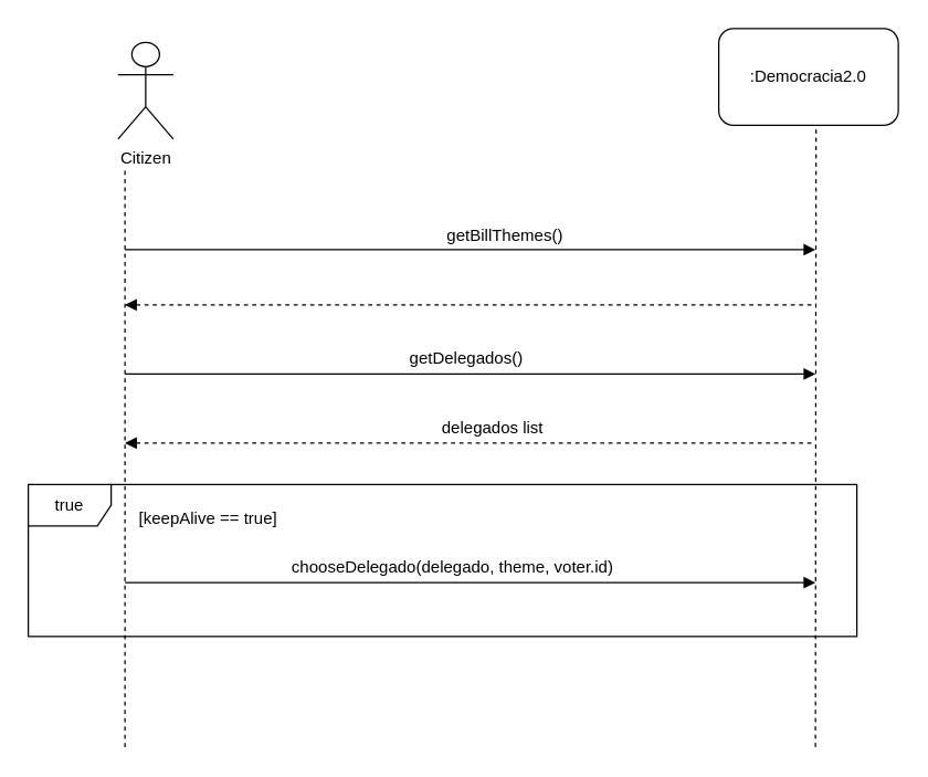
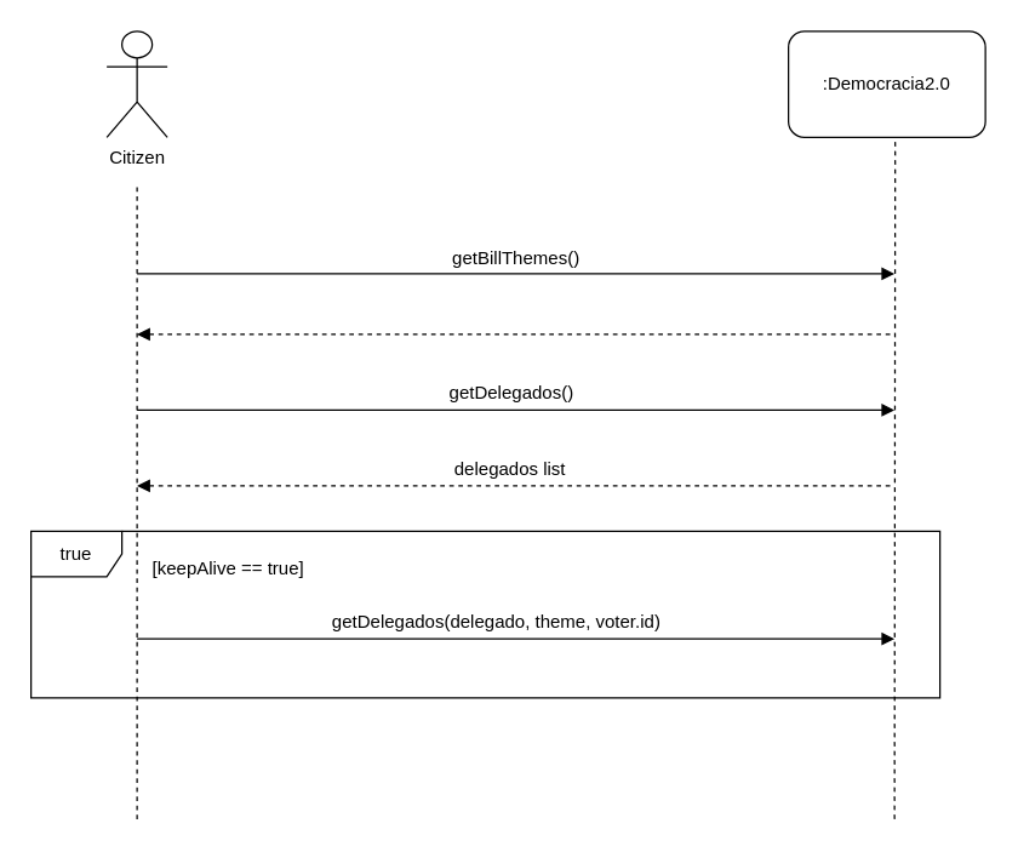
  <mxCell id="0" />
  <mxCell id="1" parent="0" />
- <mxCell id="2" value="Citizen" style="shape=umlActor;verticalLabelPosition=bottom;verticalAlign=top;html=1;outlineConnect=0;" vertex="1" parent="1"><mxGeometry x="85" y="30" width="40" height="70" as="geometry" /></mxCell>
+ <mxCell id="2" value="Citizen" style="shape=umlActor;verticalLabelPosition=bottom;verticalAlign=top;html=1;outlineConnect=0;" vertex="1" parent="1"><mxGeometry x="70" y="20" width="40" height="70" as="geometry" /></mxCell>
  <mxCell id="3" value=":Democracia2.0" style="whiteSpace=wrap;html=1;rounded=1;" vertex="1" parent="1"><mxGeometry x="520" y="20" width="130" height="70" as="geometry" /></mxCell>
  <mxCell id="4" value="" style="endArrow=none;dashed=1;html=1;rounded=0;" edge="1" parent="1"><mxGeometry width="50" height="50" relative="1" as="geometry"><mxPoint x="90" y="540" as="sourcePoint" /><mxPoint x="90" y="120" as="targetPoint" /></mxGeometry></mxCell>
  <mxCell id="5" value="" style="endArrow=none;dashed=1;html=1;rounded=0;entryX=0.542;entryY=1.02;entryDx=0;entryDy=0;entryPerimeter=0;" edge="1" parent="1" target="3"><mxGeometry width="50" height="50" relative="1" as="geometry"><mxPoint x="590" y="540" as="sourcePoint" /><mxPoint x="590" y="100" as="targetPoint" /></mxGeometry></mxCell>
  <mxCell id="6" value="" style="endArrow=block;html=1;rounded=0;endFill=1;" edge="1" parent="1"><mxGeometry x="0.001" y="10" width="50" height="50" relative="1" as="geometry"><mxPoint x="90" y="180" as="sourcePoint" /><mxPoint x="590" y="180" as="targetPoint" /><Array as="points"><mxPoint x="340" y="180" /></Array><mxPoint as="offset" /></mxGeometry></mxCell>
- <mxCell id="7" value="getBillThemes()" style="text;html=1;align=center;verticalAlign=middle;resizable=0;points=[];autosize=1;strokeColor=none;fillColor=none;" vertex="1" parent="1"><mxGeometry x="310" y="155" width="110" height="30" as="geometry" /></mxCell>
+ <mxCell id="7" value="getBillThemes()" style="text;html=1;align=center;verticalAlign=middle;resizable=0;points=[];autosize=1;strokeColor=none;fillColor=none;" vertex="1" parent="1"><mxGeometry x="285" y="155" width="110" height="30" as="geometry" /></mxCell>
  <mxCell id="8" value="" style="endArrow=none;dashed=1;html=1;rounded=0;startArrow=block;startFill=1;" edge="1" parent="1"><mxGeometry width="50" height="50" relative="1" as="geometry"><mxPoint x="90" y="220" as="sourcePoint" /><mxPoint x="590" y="220" as="targetPoint" /></mxGeometry></mxCell>
  <mxCell id="9" value="" style="endArrow=block;html=1;rounded=0;endFill=1;" edge="1" parent="1"><mxGeometry x="0.001" y="10" width="50" height="50" relative="1" as="geometry"><mxPoint x="90" y="270" as="sourcePoint" /><mxPoint x="590" y="270" as="targetPoint" /><Array as="points"><mxPoint x="340" y="270" /></Array><mxPoint as="offset" /></mxGeometry></mxCell>
  <mxCell id="10" value="getDelegados()" style="text;html=1;align=center;verticalAlign=middle;resizable=0;points=[];autosize=1;strokeColor=none;fillColor=none;" vertex="1" parent="1"><mxGeometry x="282" y="244" width="110" height="30" as="geometry" /></mxCell>
  <mxCell id="11" value="" style="endArrow=none;dashed=1;html=1;rounded=0;startArrow=block;startFill=1;" edge="1" parent="1"><mxGeometry width="50" height="50" relative="1" as="geometry"><mxPoint x="90" y="320" as="sourcePoint" /><mxPoint x="590" y="320" as="targetPoint" /></mxGeometry></mxCell>
- <mxCell id="12" value="delegados list" style="text;html=1;align=center;verticalAlign=middle;resizable=0;points=[];autosize=1;strokeColor=none;fillColor=none;" vertex="1" parent="1"><mxGeometry x="306" y="294" width="100" height="30" as="geometry" /></mxCell>
+ <mxCell id="12" value="delegados list" style="text;html=1;align=center;verticalAlign=middle;resizable=0;points=[];autosize=1;strokeColor=none;fillColor=none;" vertex="1" parent="1"><mxGeometry x="286" y="294" width="100" height="30" as="geometry" /></mxCell>
  <mxCell id="13" value="true" style="shape=umlFrame;whiteSpace=wrap;html=1;pointerEvents=0;" vertex="1" parent="1"><mxGeometry x="20" y="350" width="600" height="110" as="geometry" /></mxCell>
  <mxCell id="14" value="[keepAlive == true]" style="text;html=1;align=center;verticalAlign=middle;resizable=0;points=[];autosize=1;strokeColor=none;fillColor=none;" vertex="1" parent="1"><mxGeometry x="90" y="360" width="120" height="30" as="geometry" /></mxCell>
  <mxCell id="15" value="" style="endArrow=block;html=1;rounded=0;endFill=1;" edge="1" parent="1"><mxGeometry x="0.001" y="10" width="50" height="50" relative="1" as="geometry"><mxPoint x="90" y="421" as="sourcePoint" /><mxPoint x="590" y="421" as="targetPoint" /><Array as="points"><mxPoint x="340" y="421" /></Array><mxPoint as="offset" /></mxGeometry></mxCell>
- <mxCell id="16" value="chooseDelegado(delegado, theme, voter.id)" style="text;html=1;align=center;verticalAlign=middle;resizable=0;points=[];autosize=1;strokeColor=none;fillColor=none;" vertex="1" parent="1"><mxGeometry x="197" y="395" width="260" height="30" as="geometry" /></mxCell>
+ <mxCell id="16" value="getDelegados(delegado, theme, voter.id)" style="text;html=1;align=center;verticalAlign=middle;resizable=0;points=[];autosize=1;strokeColor=none;fillColor=none;" vertex="1" parent="1"><mxGeometry x="197" y="395" width="260" height="30" as="geometry" /></mxCell>
